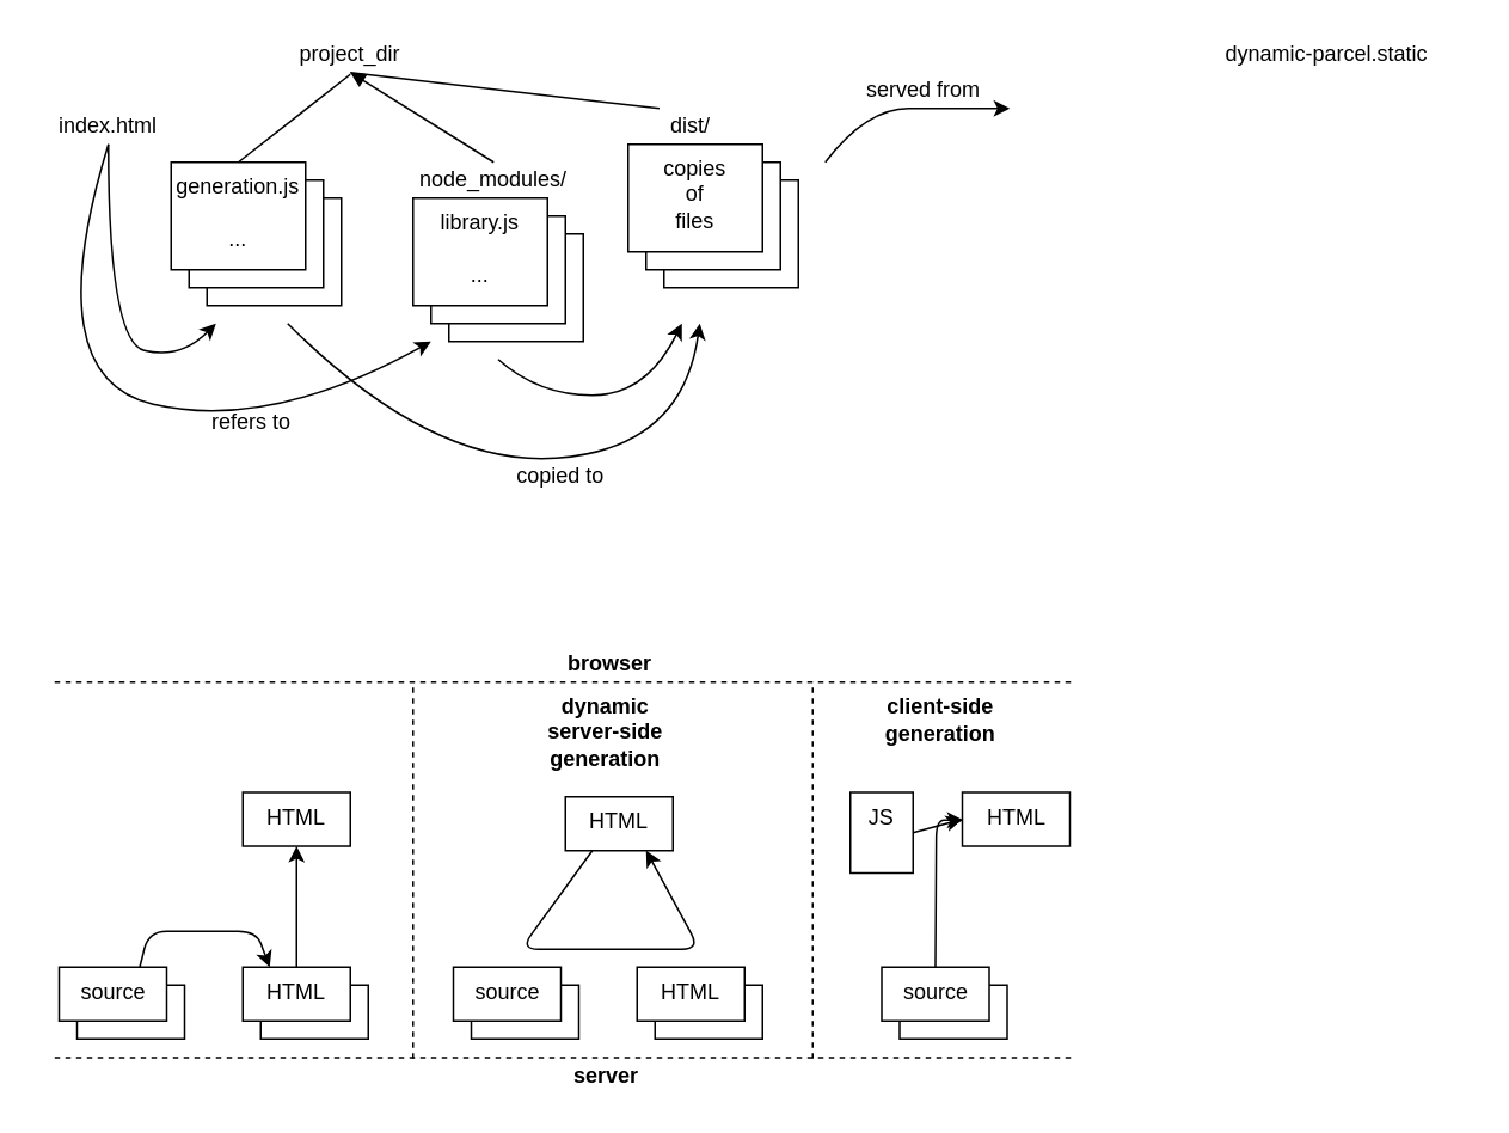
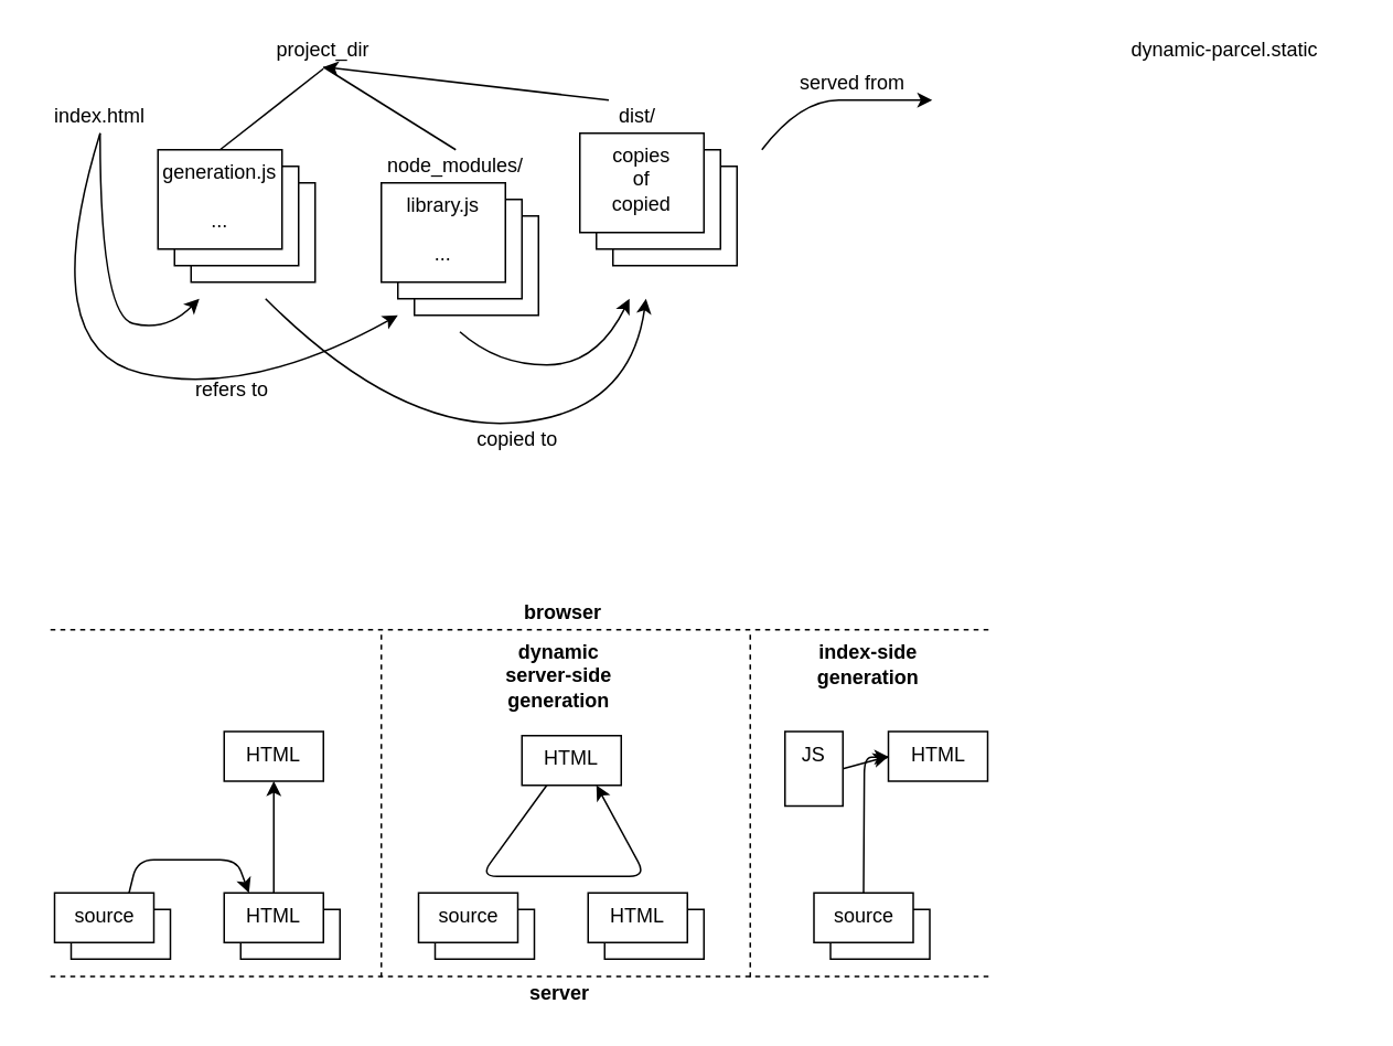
  <mxCell id="0" />
  <mxCell id="1" parent="0" />
  <mxCell id="2" value="" style="text;html=1;strokeColor=#000000;fillColor=#ffffff;align=center;verticalAlign=top;whiteSpace=wrap;rounded=0;" vertex="1" parent="1"><mxGeometry x="145" y="549" width="60" height="30" as="geometry" /></mxCell>
  <mxCell id="3" value="" style="text;html=1;strokeColor=#000000;fillColor=#ffffff;align=center;verticalAlign=top;whiteSpace=wrap;rounded=0;" vertex="1" parent="1"><mxGeometry x="42.5" y="549" width="60" height="30" as="geometry" /></mxCell>
  <mxCell id="4" value="" style="text;html=1;strokeColor=#000000;fillColor=#ffffff;align=center;verticalAlign=top;whiteSpace=wrap;rounded=0;" parent="1" vertex="1"><mxGeometry x="115" y="110" width="75" height="60" as="geometry" /></mxCell>
  <mxCell id="5" value="project_dir" style="text;html=1;strokeColor=none;fillColor=none;align=center;verticalAlign=middle;whiteSpace=wrap;rounded=0;" parent="1" vertex="1"><mxGeometry x="160" y="20" width="70" height="20" as="geometry" /></mxCell>
  <mxCell id="6" value="node_modules/" style="text;html=1;strokeColor=none;fillColor=none;align=center;verticalAlign=middle;whiteSpace=wrap;rounded=0;" parent="1" vertex="1"><mxGeometry x="230" y="90" width="90" height="20" as="geometry" /></mxCell>
  <mxCell id="7" value="dist/" style="text;html=1;strokeColor=none;fillColor=none;align=center;verticalAlign=middle;whiteSpace=wrap;rounded=0;" parent="1" vertex="1"><mxGeometry x="350" y="60" width="70" height="20" as="geometry" /></mxCell>
- <mxCell id="8" value="" style="endArrow=block;html=1;entryX=0.5;entryY=1;entryDx=0;entryDy=0;exitX=0.5;exitY=0;exitDx=0;exitDy=0;" parent="1" source="6" target="5" edge="1"><mxGeometry width="50" height="50" relative="1" as="geometry"><mxPoint x="60" y="150" as="sourcePoint" /><mxPoint x="110" y="100" as="targetPoint" /></mxGeometry></mxCell>
- <mxCell id="9" value="" style="endArrow=none;html=1;entryX=0.5;entryY=1;entryDx=0;entryDy=0;exitX=0.25;exitY=0;exitDx=0;exitDy=0;" parent="1" source="7" target="5" edge="1"><mxGeometry width="50" height="50" relative="1" as="geometry"><mxPoint x="60" y="150" as="sourcePoint" /><mxPoint x="110" y="100" as="targetPoint" /></mxGeometry></mxCell>
+ <mxCell id="8" value="" style="endArrow=none;html=1;entryX=0.5;entryY=1;entryDx=0;entryDy=0;exitX=0.5;exitY=0;exitDx=0;exitDy=0;" parent="1" source="6" target="5" edge="1"><mxGeometry width="50" height="50" relative="1" as="geometry"><mxPoint x="60" y="150" as="sourcePoint" /><mxPoint x="110" y="100" as="targetPoint" /></mxGeometry></mxCell>
+ <mxCell id="9" value="" style="endArrow=classic;html=1;entryX=0.5;entryY=1;entryDx=0;entryDy=0;exitX=0.25;exitY=0;exitDx=0;exitDy=0;" parent="1" source="7" target="5" edge="1"><mxGeometry width="50" height="50" relative="1" as="geometry"><mxPoint x="60" y="150" as="sourcePoint" /><mxPoint x="110" y="100" as="targetPoint" /></mxGeometry></mxCell>
  <mxCell id="10" value="dynamic-parcel.static" style="text;html=1;strokeColor=none;fillColor=none;align=center;verticalAlign=middle;whiteSpace=wrap;rounded=0;" parent="1" vertex="1"><mxGeometry x="660" y="20" width="160" height="20" as="geometry" /></mxCell>
  <mxCell id="11" value="index.html" style="text;html=1;strokeColor=none;fillColor=none;align=center;verticalAlign=middle;whiteSpace=wrap;rounded=0;" parent="1" vertex="1"><mxGeometry x="25" y="60" width="70" height="20" as="geometry" /></mxCell>
  <mxCell id="12" value="" style="text;html=1;strokeColor=#000000;fillColor=#ffffff;align=center;verticalAlign=top;whiteSpace=wrap;rounded=0;" parent="1" vertex="1"><mxGeometry x="105" y="100" width="75" height="60" as="geometry" /></mxCell>
  <mxCell id="13" value="generation.js&lt;div&gt;&lt;br&gt;&lt;/div&gt;&lt;div&gt;...&lt;br&gt;&lt;/div&gt;" style="text;html=1;strokeColor=#000000;fillColor=#ffffff;align=center;verticalAlign=top;whiteSpace=wrap;rounded=0;" parent="1" vertex="1"><mxGeometry x="95" y="90" width="75" height="60" as="geometry" /></mxCell>
  <mxCell id="14" value="" style="endArrow=none;html=1;exitX=0.5;exitY=0;exitDx=0;exitDy=0;" parent="1" source="13" edge="1"><mxGeometry width="50" height="50" relative="1" as="geometry"><mxPoint x="30" y="210" as="sourcePoint" /><mxPoint x="195" y="41" as="targetPoint" /></mxGeometry></mxCell>
  <mxCell id="15" value="" style="text;html=1;strokeColor=#000000;fillColor=#ffffff;align=center;verticalAlign=top;whiteSpace=wrap;rounded=0;" parent="1" vertex="1"><mxGeometry x="250" y="130" width="75" height="60" as="geometry" /></mxCell>
  <mxCell id="16" value="" style="text;html=1;strokeColor=#000000;fillColor=#ffffff;align=center;verticalAlign=top;whiteSpace=wrap;rounded=0;" parent="1" vertex="1"><mxGeometry x="240" y="120" width="75" height="60" as="geometry" /></mxCell>
  <mxCell id="17" value="library.js&lt;div&gt;&lt;br&gt;&lt;/div&gt;&lt;div&gt;...&lt;br&gt;&lt;/div&gt;" style="text;html=1;strokeColor=#000000;fillColor=#ffffff;align=center;verticalAlign=top;whiteSpace=wrap;rounded=0;" parent="1" vertex="1"><mxGeometry x="230" y="110" width="75" height="60" as="geometry" /></mxCell>
  <mxCell id="18" value="" style="text;html=1;strokeColor=#000000;fillColor=#ffffff;align=center;verticalAlign=top;whiteSpace=wrap;rounded=0;" parent="1" vertex="1"><mxGeometry x="370" y="100" width="75" height="60" as="geometry" /></mxCell>
  <mxCell id="19" value="" style="text;html=1;strokeColor=#000000;fillColor=#ffffff;align=center;verticalAlign=top;whiteSpace=wrap;rounded=0;" parent="1" vertex="1"><mxGeometry x="360" y="90" width="75" height="60" as="geometry" /></mxCell>
- <mxCell id="20" value="&lt;div&gt;copies&lt;/div&gt;&lt;div&gt;of&lt;/div&gt;&lt;div&gt;files&lt;/div&gt;" style="text;html=1;strokeColor=#000000;fillColor=#ffffff;align=center;verticalAlign=top;whiteSpace=wrap;rounded=0;" parent="1" vertex="1"><mxGeometry x="350" y="80" width="75" height="60" as="geometry" /></mxCell>
+ <mxCell id="20" value="&lt;div&gt;copies&lt;/div&gt;&lt;div&gt;of&lt;/div&gt;&lt;div&gt;copied&lt;/div&gt;" style="text;html=1;strokeColor=#000000;fillColor=#ffffff;align=center;verticalAlign=top;whiteSpace=wrap;rounded=0;" parent="1" vertex="1"><mxGeometry x="350" y="80" width="75" height="60" as="geometry" /></mxCell>
  <mxCell id="21" value="" style="curved=1;endArrow=classic;html=1;exitX=0.5;exitY=1;exitDx=0;exitDy=0;" parent="1" source="11" edge="1"><mxGeometry width="50" height="50" relative="1" as="geometry"><mxPoint x="30" y="260" as="sourcePoint" /><mxPoint x="240" y="190" as="targetPoint" /><Array as="points"><mxPoint x="20" y="210" /><mxPoint x="150" y="240" /></Array></mxGeometry></mxCell>
  <mxCell id="22" value="" style="curved=1;endArrow=classic;html=1;exitX=0.5;exitY=1;exitDx=0;exitDy=0;" parent="1" source="11" edge="1"><mxGeometry width="50" height="50" relative="1" as="geometry"><mxPoint x="70" y="90" as="sourcePoint" /><mxPoint x="120" y="180" as="targetPoint" /><Array as="points"><mxPoint x="60" y="190" /><mxPoint x="100" y="200" /></Array></mxGeometry></mxCell>
  <mxCell id="23" value="refers to" style="text;html=1;strokeColor=none;fillColor=none;align=center;verticalAlign=middle;whiteSpace=wrap;rounded=0;" parent="1" vertex="1"><mxGeometry x="115" y="225" width="50" height="20" as="geometry" /></mxCell>
  <mxCell id="24" value="" style="curved=1;endArrow=classic;html=1;" parent="1" edge="1"><mxGeometry width="50" height="50" relative="1" as="geometry"><mxPoint x="160" y="180" as="sourcePoint" /><mxPoint x="390" y="180" as="targetPoint" /><Array as="points"><mxPoint x="240" y="260" /><mxPoint x="380" y="250" /></Array></mxGeometry></mxCell>
  <mxCell id="25" value="" style="curved=1;endArrow=classic;html=1;" parent="1" edge="1"><mxGeometry width="50" height="50" relative="1" as="geometry"><mxPoint x="277.5" y="200" as="sourcePoint" /><mxPoint x="380" y="180" as="targetPoint" /><Array as="points"><mxPoint x="300" y="220" /><mxPoint x="360" y="220" /></Array></mxGeometry></mxCell>
  <mxCell id="26" value="copied to" style="text;html=1;strokeColor=none;fillColor=none;align=center;verticalAlign=middle;whiteSpace=wrap;rounded=0;" parent="1" vertex="1"><mxGeometry x="285" y="255" width="55" height="20" as="geometry" /></mxCell>
  <mxCell id="27" value="" style="curved=1;endArrow=classic;html=1;" parent="1" edge="1"><mxGeometry width="50" height="50" relative="1" as="geometry"><mxPoint x="460" y="90" as="sourcePoint" /><mxPoint x="563" y="60" as="targetPoint" /><Array as="points"><mxPoint x="483" y="60" /><mxPoint x="530" y="60" /></Array></mxGeometry></mxCell>
  <mxCell id="28" value="served from" style="text;html=1;strokeColor=none;fillColor=none;align=center;verticalAlign=middle;whiteSpace=wrap;rounded=0;" parent="1" vertex="1"><mxGeometry x="480" y="40" width="70" height="20" as="geometry" /></mxCell>
  <mxCell id="29" value="&lt;div&gt;source&lt;/div&gt;" style="text;html=1;strokeColor=#000000;fillColor=#ffffff;align=center;verticalAlign=top;whiteSpace=wrap;rounded=0;" vertex="1" parent="1"><mxGeometry x="32.5" y="539" width="60" height="30" as="geometry" /></mxCell>
  <mxCell id="30" value="&lt;div&gt;HTML&lt;/div&gt;" style="text;html=1;strokeColor=#000000;fillColor=#ffffff;align=center;verticalAlign=top;whiteSpace=wrap;rounded=0;" vertex="1" parent="1"><mxGeometry x="135" y="539" width="60" height="30" as="geometry" /></mxCell>
  <mxCell id="31" value="" style="text;html=1;strokeColor=#000000;fillColor=#ffffff;align=center;verticalAlign=top;whiteSpace=wrap;rounded=0;" vertex="1" parent="1"><mxGeometry x="365" y="549" width="60" height="30" as="geometry" /></mxCell>
  <mxCell id="32" value="" style="text;html=1;strokeColor=#000000;fillColor=#ffffff;align=center;verticalAlign=top;whiteSpace=wrap;rounded=0;" vertex="1" parent="1"><mxGeometry x="262.5" y="549" width="60" height="30" as="geometry" /></mxCell>
  <mxCell id="33" value="&lt;div&gt;source&lt;/div&gt;" style="text;html=1;strokeColor=#000000;fillColor=#ffffff;align=center;verticalAlign=top;whiteSpace=wrap;rounded=0;" vertex="1" parent="1"><mxGeometry x="252.5" y="539" width="60" height="30" as="geometry" /></mxCell>
  <mxCell id="34" value="&lt;div&gt;HTML&lt;/div&gt;" style="text;html=1;strokeColor=#000000;fillColor=#ffffff;align=center;verticalAlign=top;whiteSpace=wrap;rounded=0;" vertex="1" parent="1"><mxGeometry x="355" y="539" width="60" height="30" as="geometry" /></mxCell>
  <mxCell id="35" value="" style="text;html=1;strokeColor=#000000;fillColor=#ffffff;align=center;verticalAlign=top;whiteSpace=wrap;rounded=0;" vertex="1" parent="1"><mxGeometry x="501.5" y="549" width="60" height="30" as="geometry" /></mxCell>
  <mxCell id="36" value="&lt;div&gt;source&lt;/div&gt;" style="text;html=1;strokeColor=#000000;fillColor=#ffffff;align=center;verticalAlign=top;whiteSpace=wrap;rounded=0;" vertex="1" parent="1"><mxGeometry x="491.5" y="539" width="60" height="30" as="geometry" /></mxCell>
  <mxCell id="37" value="&lt;div&gt;HTML&lt;/div&gt;" style="text;html=1;strokeColor=#000000;fillColor=#ffffff;align=center;verticalAlign=top;whiteSpace=wrap;rounded=0;" vertex="1" parent="1"><mxGeometry x="135" y="441.5" width="60" height="30" as="geometry" /></mxCell>
  <mxCell id="38" value="" style="endArrow=classic;html=1;entryX=0.25;entryY=0;entryDx=0;entryDy=0;exitX=0.75;exitY=0;exitDx=0;exitDy=0;" edge="1" parent="1" source="29" target="30"><mxGeometry width="50" height="50" relative="1" as="geometry"><mxPoint x="32.5" y="649" as="sourcePoint" /><mxPoint x="82.5" y="599" as="targetPoint" /><Array as="points"><mxPoint x="82.5" y="519" /><mxPoint x="142.5" y="519" /></Array></mxGeometry></mxCell>
  <mxCell id="39" value="&lt;b&gt;browser&lt;/b&gt;" style="text;html=1;strokeColor=none;fillColor=none;align=center;verticalAlign=middle;whiteSpace=wrap;rounded=0;" vertex="1" parent="1"><mxGeometry x="310" y="360" width="60" height="20" as="geometry" /></mxCell>
  <mxCell id="40" value="&lt;b&gt;server&lt;/b&gt;" style="text;html=1;strokeColor=none;fillColor=none;align=center;verticalAlign=middle;whiteSpace=wrap;rounded=0;" vertex="1" parent="1"><mxGeometry x="307.5" y="590" width="60" height="20" as="geometry" /></mxCell>
  <mxCell id="41" value="&lt;b&gt;dynamic&lt;br&gt;server-side&lt;br&gt;generation&lt;/b&gt;" style="text;html=1;strokeColor=none;fillColor=none;align=center;verticalAlign=middle;whiteSpace=wrap;rounded=0;" vertex="1" parent="1"><mxGeometry x="295" y="384" width="85" height="48" as="geometry" /></mxCell>
  <mxCell id="42" value="&lt;div&gt;HTML&lt;/div&gt;" style="text;html=1;strokeColor=#000000;fillColor=#ffffff;align=center;verticalAlign=top;whiteSpace=wrap;rounded=0;" vertex="1" parent="1"><mxGeometry x="315" y="444" width="60" height="30" as="geometry" /></mxCell>
  <mxCell id="43" value="" style="endArrow=none;dashed=1;html=1;" edge="1" parent="1"><mxGeometry width="50" height="50" relative="1" as="geometry"><mxPoint x="230" y="590" as="sourcePoint" /><mxPoint x="230" y="380" as="targetPoint" /></mxGeometry></mxCell>
  <mxCell id="44" value="" style="endArrow=classic;html=1;entryX=0.5;entryY=1;entryDx=0;entryDy=0;exitX=0.5;exitY=0;exitDx=0;exitDy=0;" edge="1" parent="1" source="30" target="37"><mxGeometry width="50" height="50" relative="1" as="geometry"><mxPoint x="30" y="709" as="sourcePoint" /><mxPoint x="80" y="659" as="targetPoint" /></mxGeometry></mxCell>
  <mxCell id="45" value="" style="endArrow=classic;html=1;entryX=0.75;entryY=1;entryDx=0;entryDy=0;exitX=0.25;exitY=1;exitDx=0;exitDy=0;" edge="1" parent="1" source="42" target="42"><mxGeometry width="50" height="50" relative="1" as="geometry"><mxPoint x="350" y="489" as="sourcePoint" /><mxPoint x="80" y="659" as="targetPoint" /><Array as="points"><mxPoint x="290" y="529" /><mxPoint x="390" y="529" /></Array></mxGeometry></mxCell>
- <mxCell id="46" value="&lt;b&gt;client-side&lt;br&gt;generation&lt;/b&gt;" style="text;html=1;strokeColor=none;fillColor=none;align=center;verticalAlign=middle;whiteSpace=wrap;rounded=0;" vertex="1" parent="1"><mxGeometry x="481.5" y="376.5" width="85" height="48" as="geometry" /></mxCell>
+ <mxCell id="46" value="&lt;b&gt;index-side&lt;br&gt;generation&lt;/b&gt;" style="text;html=1;strokeColor=none;fillColor=none;align=center;verticalAlign=middle;whiteSpace=wrap;rounded=0;" vertex="1" parent="1"><mxGeometry x="481.5" y="376.5" width="85" height="48" as="geometry" /></mxCell>
  <mxCell id="47" value="&lt;div&gt;HTML&lt;/div&gt;" style="text;html=1;strokeColor=#000000;fillColor=#ffffff;align=center;verticalAlign=top;whiteSpace=wrap;rounded=0;" vertex="1" parent="1"><mxGeometry x="536.5" y="441.5" width="60" height="30" as="geometry" /></mxCell>
  <mxCell id="48" value="JS" style="text;html=1;strokeColor=#000000;fillColor=#ffffff;align=center;verticalAlign=top;whiteSpace=wrap;rounded=0;" vertex="1" parent="1"><mxGeometry x="474" y="441.5" width="35" height="45" as="geometry" /></mxCell>
  <mxCell id="49" value="" style="endArrow=none;dashed=1;html=1;" edge="1" parent="1"><mxGeometry width="50" height="50" relative="1" as="geometry"><mxPoint x="453" y="590" as="sourcePoint" /><mxPoint x="453" y="380" as="targetPoint" /></mxGeometry></mxCell>
  <mxCell id="50" value="" style="endArrow=classic;html=1;exitX=0.5;exitY=0;exitDx=0;exitDy=0;" edge="1" parent="1" source="36"><mxGeometry width="50" height="50" relative="1" as="geometry"><mxPoint x="30" y="669" as="sourcePoint" /><mxPoint x="537" y="457" as="targetPoint" /><Array as="points"><mxPoint x="522" y="457" /></Array></mxGeometry></mxCell>
  <mxCell id="51" value="" style="endArrow=classic;html=1;entryX=0;entryY=0.5;entryDx=0;entryDy=0;exitX=1;exitY=0.5;exitDx=0;exitDy=0;" edge="1" parent="1" source="48" target="47"><mxGeometry width="50" height="50" relative="1" as="geometry"><mxPoint x="30" y="669" as="sourcePoint" /><mxPoint x="80" y="619" as="targetPoint" /></mxGeometry></mxCell>
  <mxCell id="52" value="" style="endArrow=none;dashed=1;html=1;" edge="1" parent="1"><mxGeometry width="50" height="50" relative="1" as="geometry"><mxPoint x="30" y="380" as="sourcePoint" /><mxPoint x="600" y="380" as="targetPoint" /></mxGeometry></mxCell>
  <mxCell id="53" value="" style="endArrow=none;dashed=1;html=1;" edge="1" parent="1"><mxGeometry width="50" height="50" relative="1" as="geometry"><mxPoint x="30" y="589.5" as="sourcePoint" /><mxPoint x="600" y="589.5" as="targetPoint" /></mxGeometry></mxCell>
